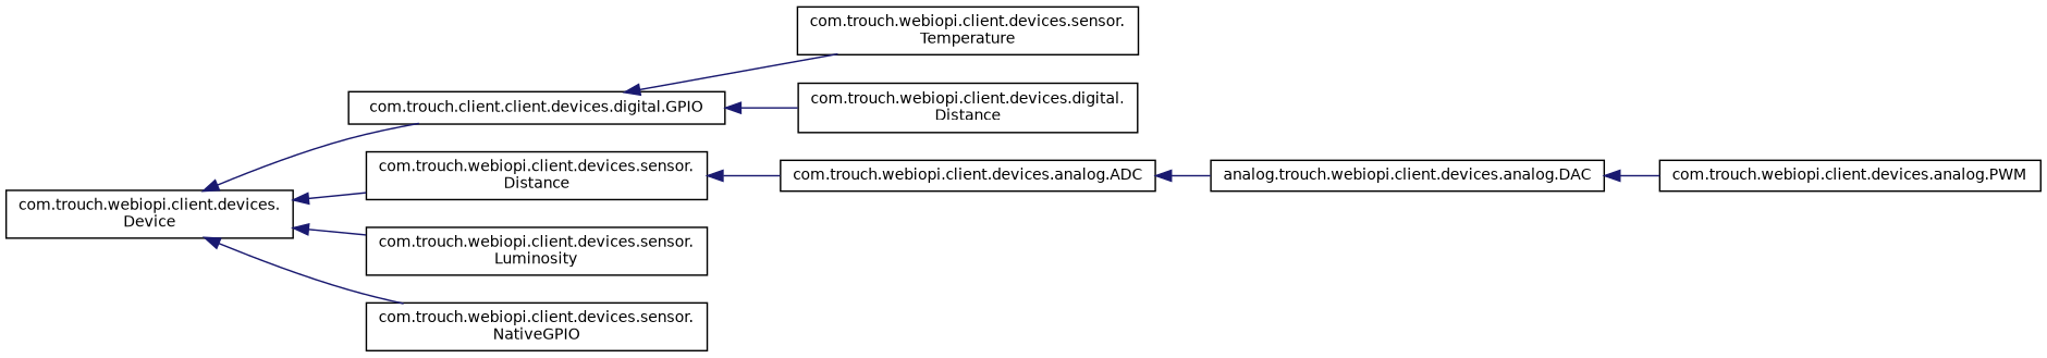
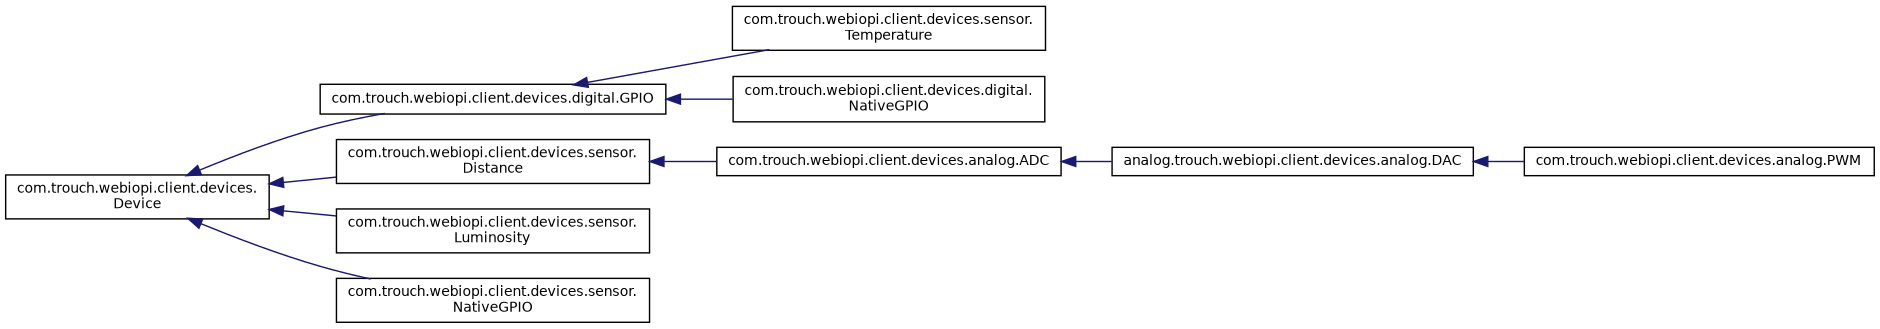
  digraph {
    rankdir=LR
    node [color=black fillcolor=white fontname=Helvetica fontsize=10 shape=record style=filled]
    edge [color=midnightblue dir=back fontname=Helvetica fontsize=10 labelfontname=Helvetica labelfontsize=10 style=solid]
    n1 [height=0.2 label="com.trouch.webiopi.client.devices.\lDevice" width=0.4]
-   n2 [height=0.2 label="com.trouch.client.client.devices.digital.GPIO" width=0.4]
+   n2 [height=0.2 label="com.trouch.webiopi.client.devices.digital.GPIO" width=0.4]
    n3 [height=0.2 label="com.trouch.webiopi.client.devices.sensor.\lDistance" width=0.4]
    n4 [height=0.2 label="com.trouch.webiopi.client.devices.sensor.\lLuminosity" width=0.4]
    n5 [height=0.2 label="com.trouch.webiopi.client.devices.sensor.\lNativeGPIO" width=0.4]
    n6 [height=0.2 label="com.trouch.webiopi.client.devices.analog.ADC" width=0.4]
    n7 [height=0.2 label="analog.trouch.webiopi.client.devices.analog.DAC" width=0.4]
    n8 [height=0.2 label="com.trouch.webiopi.client.devices.sensor.\lTemperature" width=0.4]
-   n9 [height=0.2 label="com.trouch.webiopi.client.devices.digital.\lDistance" width=0.4]
+   n9 [height=0.2 label="com.trouch.webiopi.client.devices.digital.\lNativeGPIO" width=0.4]
    n10 [height=0.2 label="com.trouch.webiopi.client.devices.analog.PWM" width=0.4]
    n1 -> n2
    n1 -> n3
    n1 -> n4
    n1 -> n5
    n2 -> n8
    n2 -> n9
    n3 -> n6
    n6 -> n7
    n7 -> n10
  }
